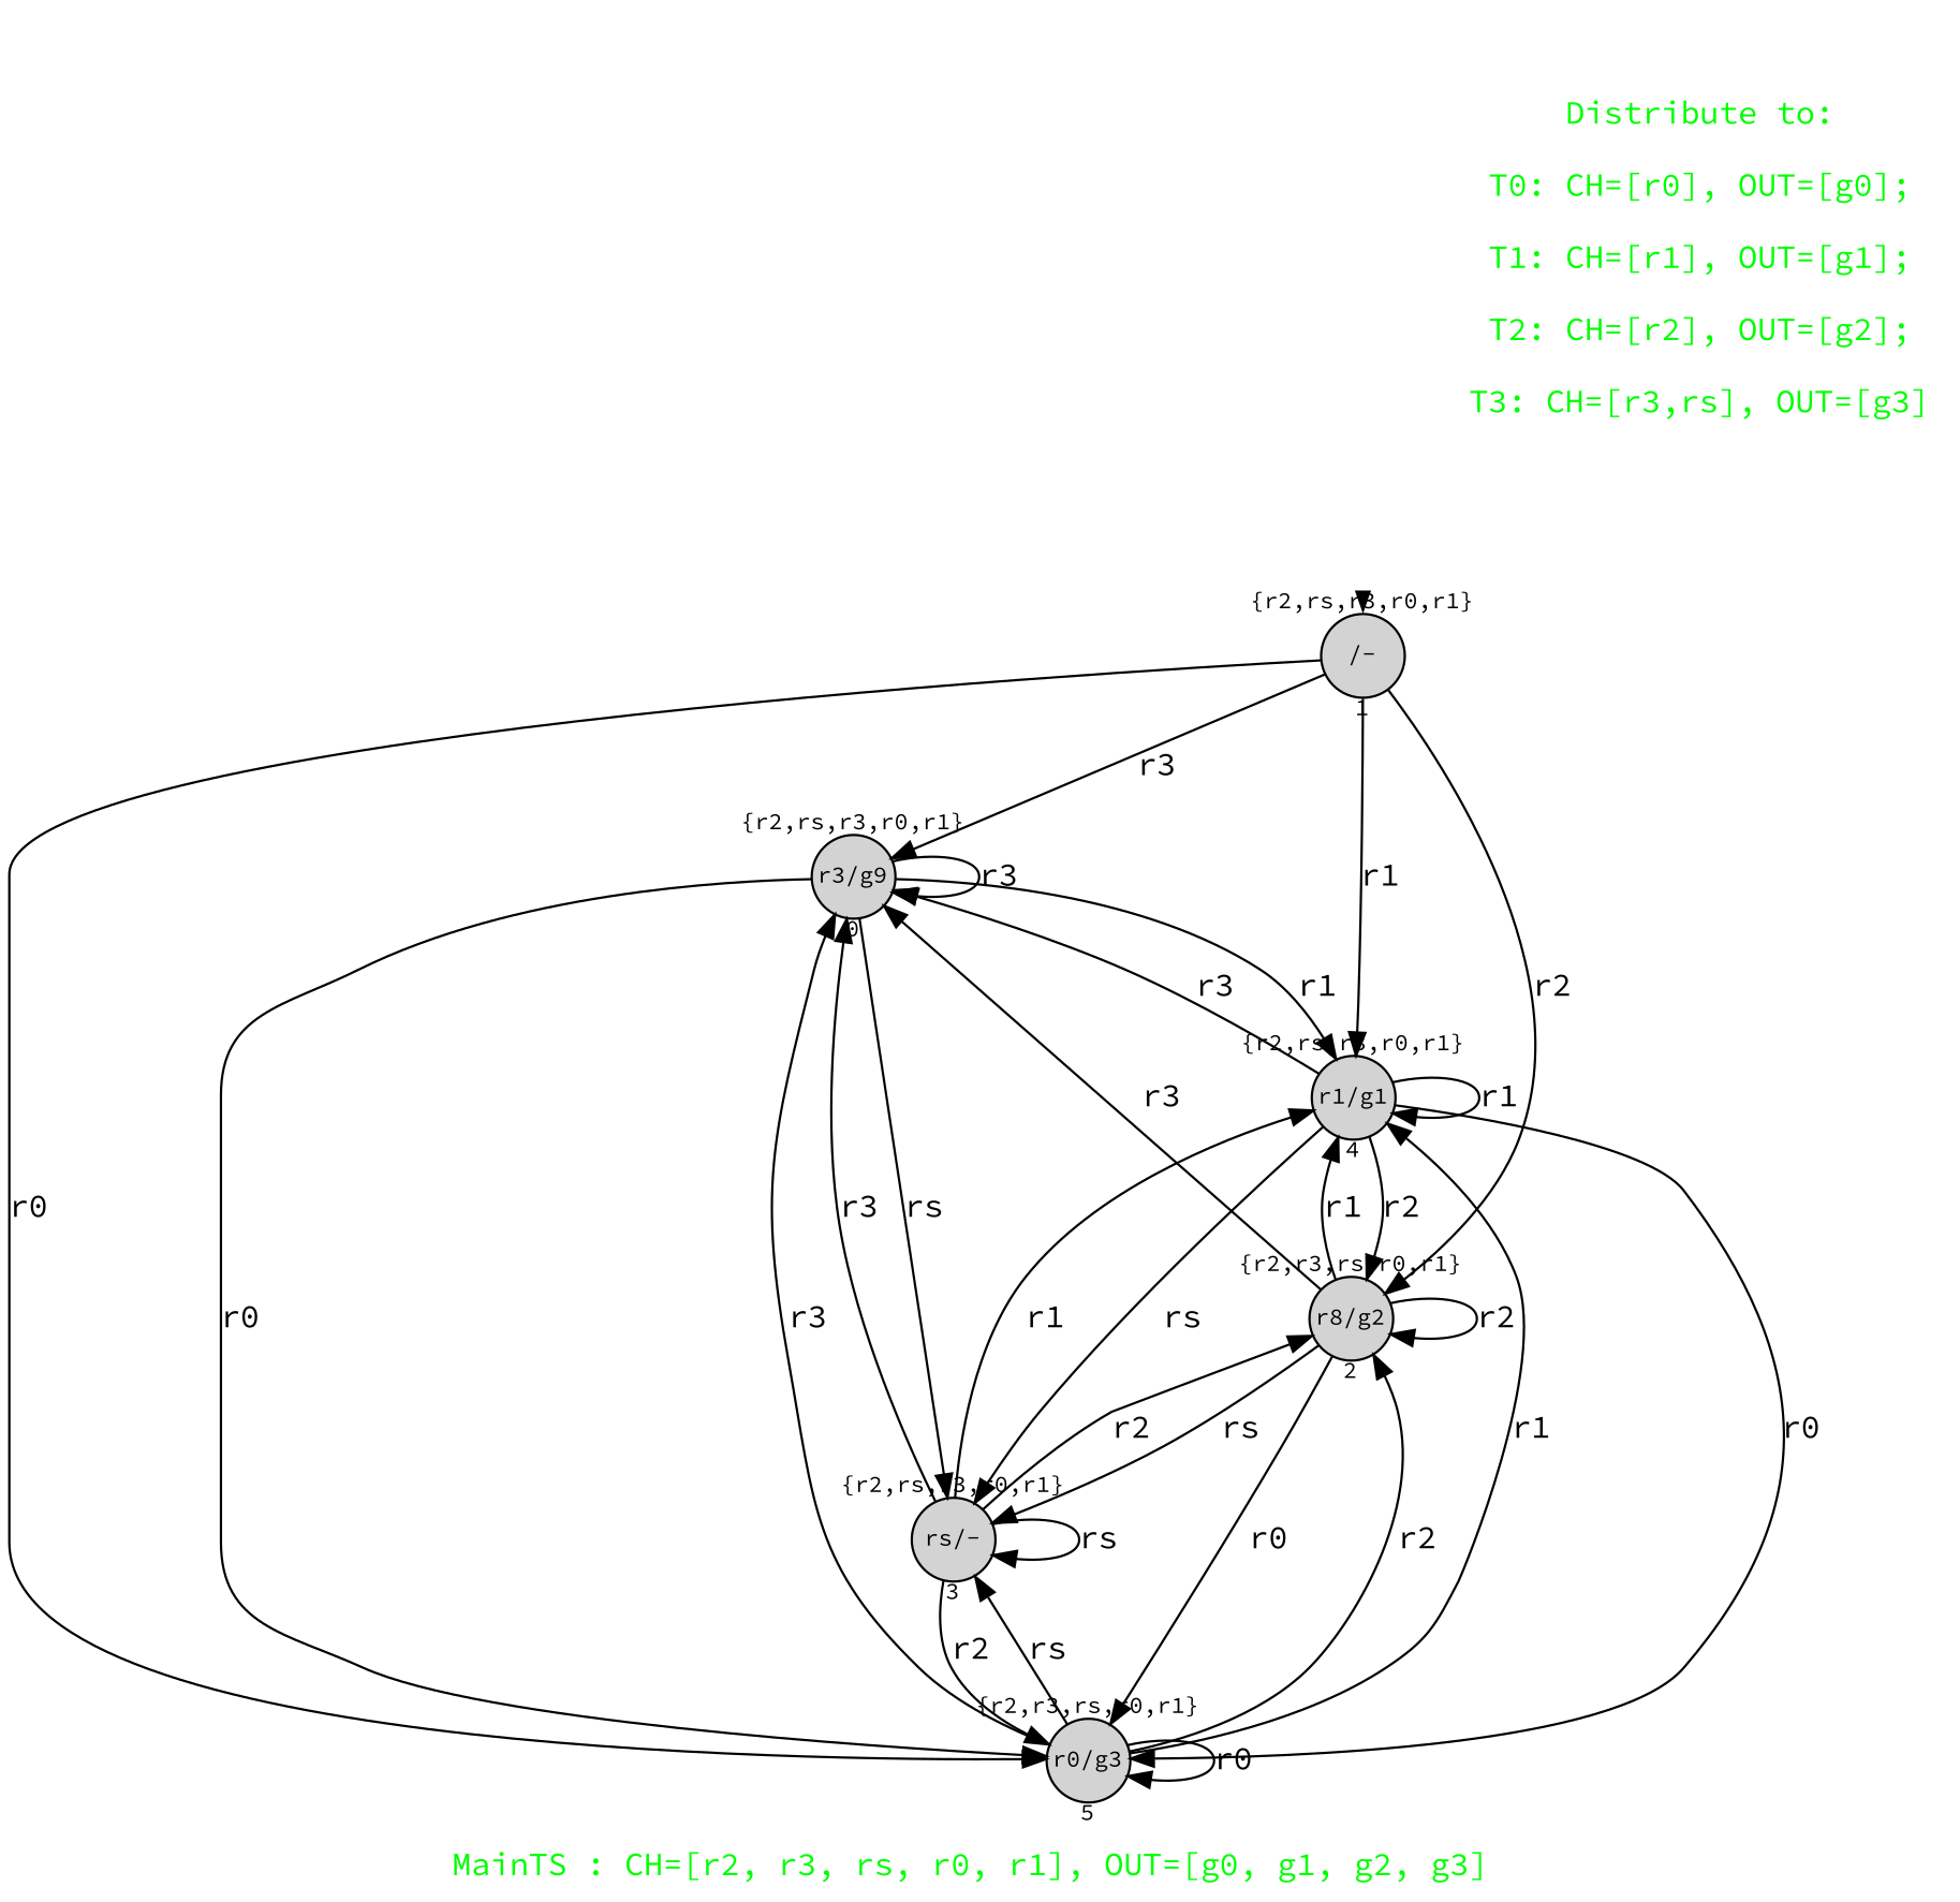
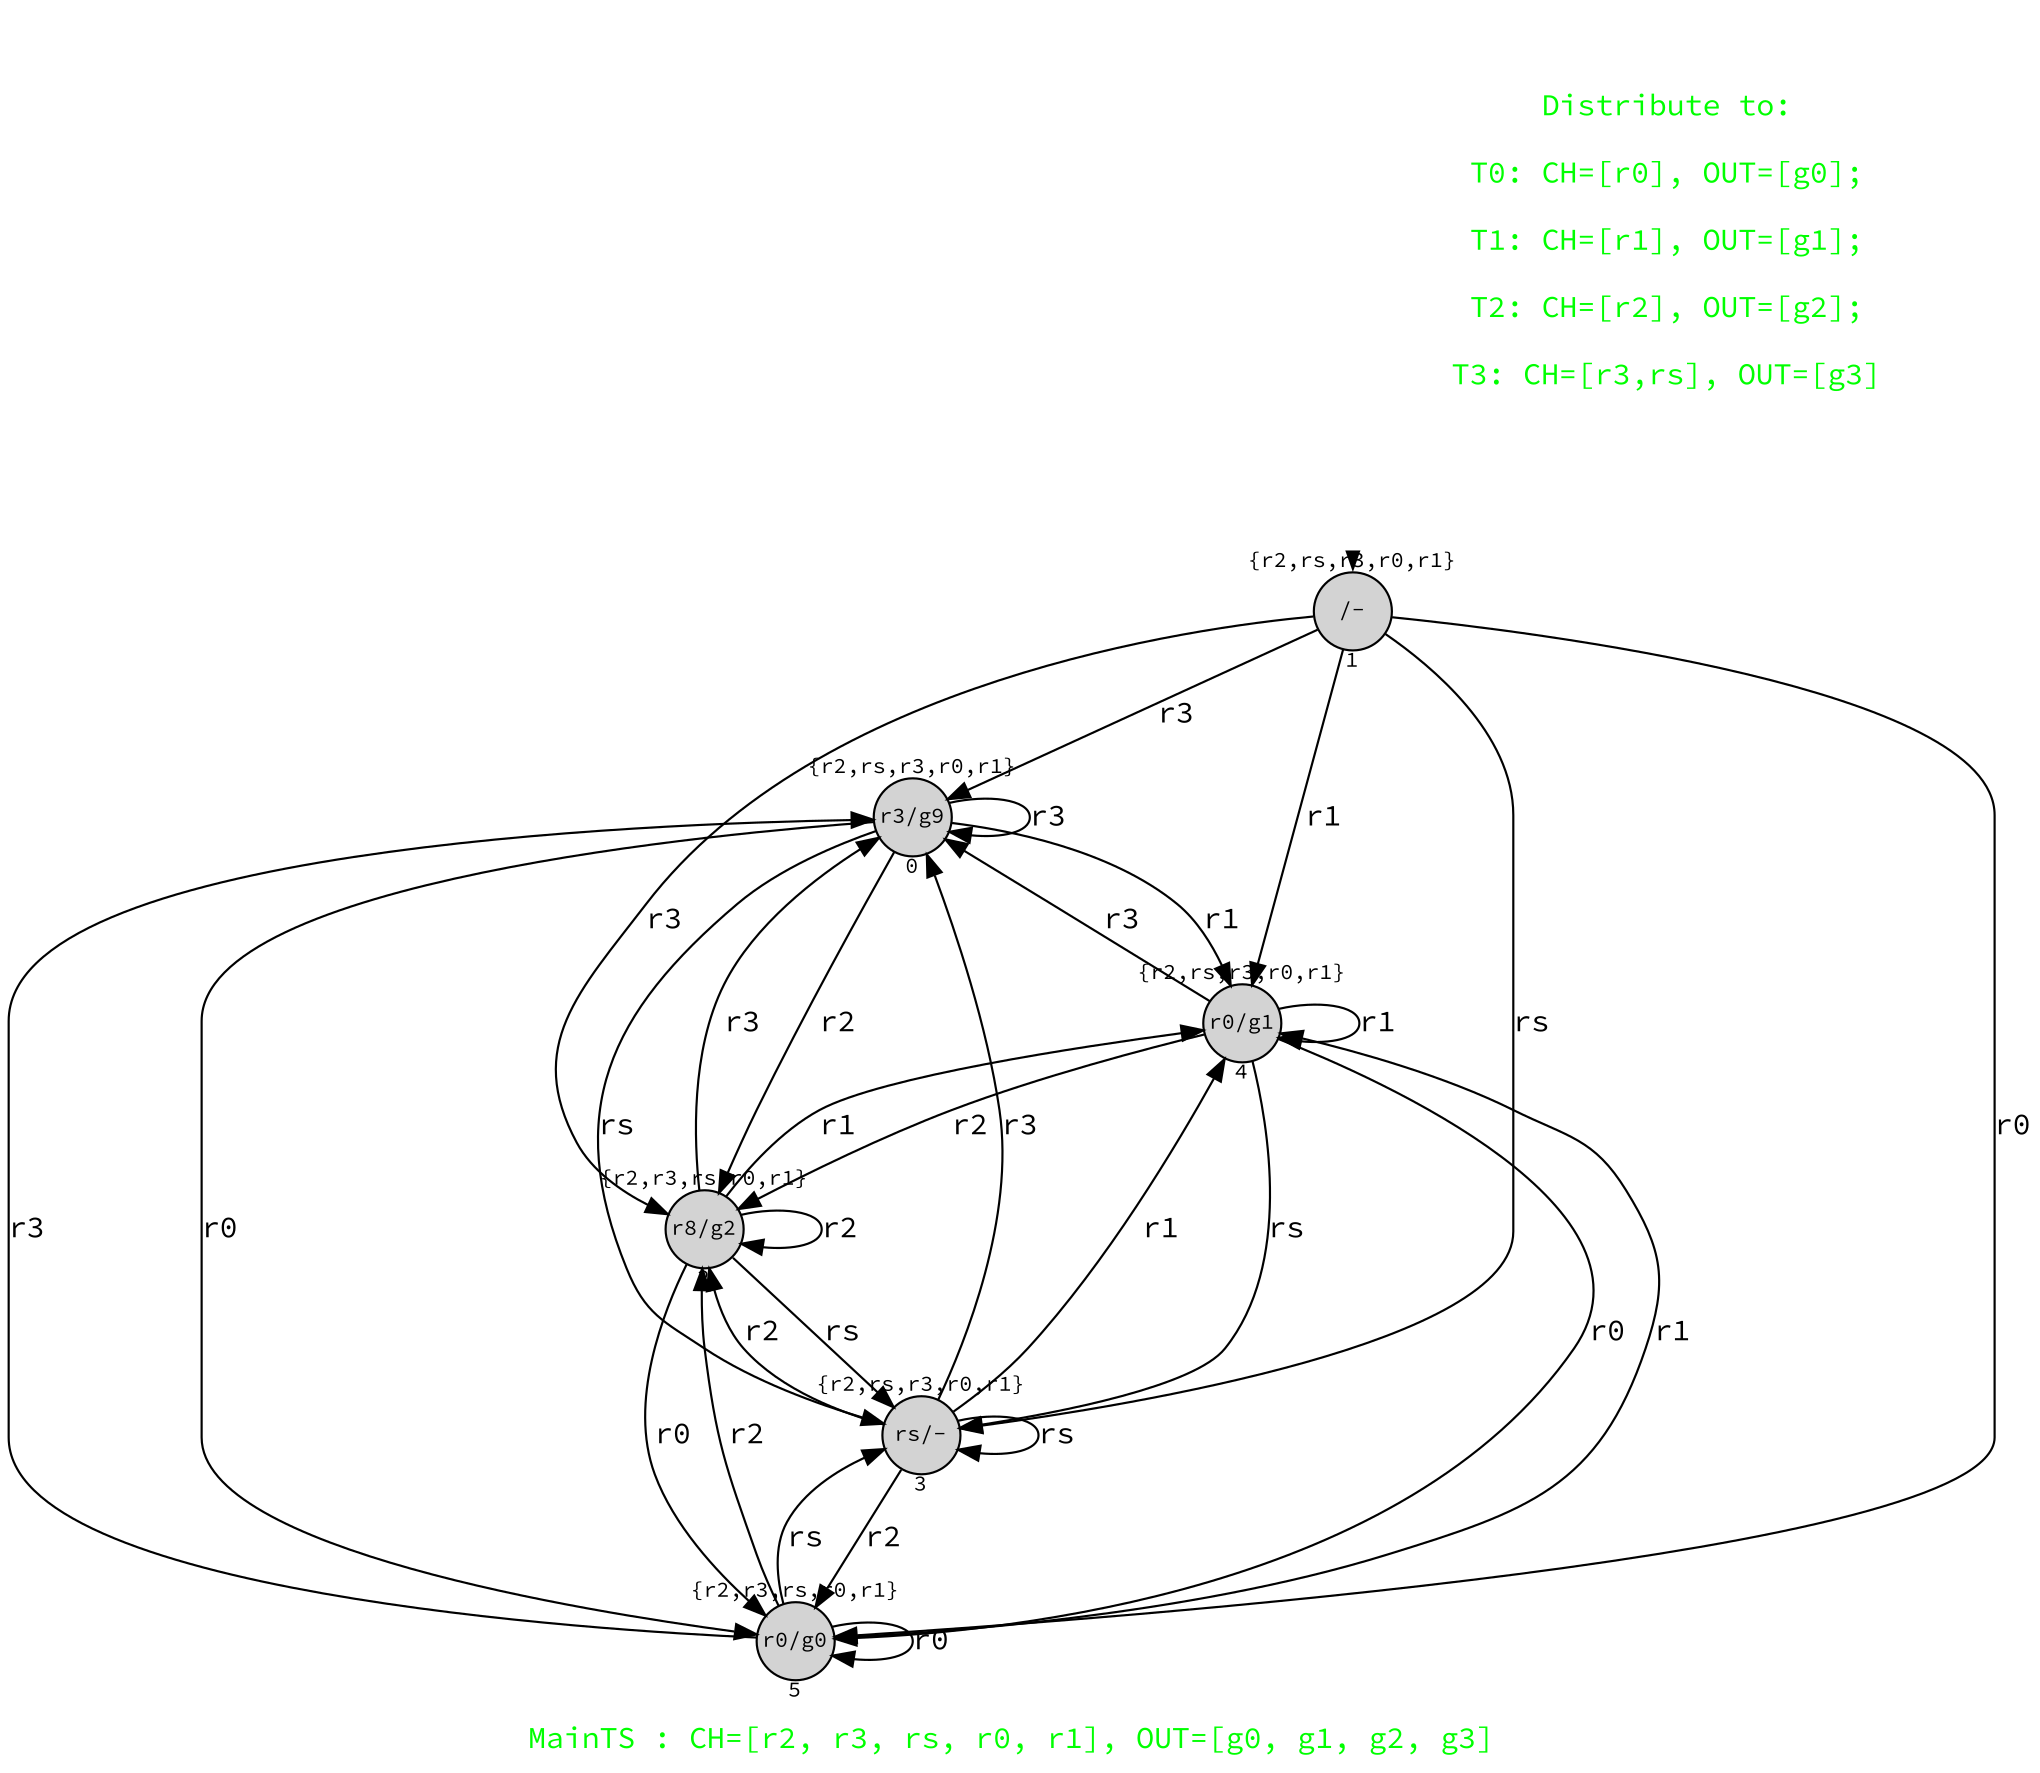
  digraph {
    fontcolor=green
    fontname="Source Code Pro"
    fontsize=14
    label="\nMainTS : CH=[r2, r3, rs, r0, r1], OUT=[g0, g1, g2, g3] "
    nodesep=0.5
    rankdir=R
    ranksep=0.6
    node [fixedsize=true fontname="Source Code Pro" fontsize=10 shape=circle style=filled]
    edge [fontname="Source Code Pro"]
    init [shape=point style=invis]
    n2 [label="{r2,rs,r3,r0,r1}\n\n/-\n\n1"]
    n3 [label="{r2,rs,r3,r0,r1}\n\nr3/g9\n\n0"]
-   n4 [label="{r2,rs,r3,r0,r1}\n\nr1/g1\n\n4"]
-   n5 [label="{r2,r3,rs,r0,r1}\n\nr0/g3\n\n5"]
+   n4 [label="{r2,rs,r3,r0,r1}\n\nr0/g1\n\n4"]
+   n5 [label="{r2,r3,rs,r0,r1}\n\nr0/g0\n\n5"]
    n6 [label="{r2,rs,r3,r0,r1}\n\nrs/-\n\n3"]
    n7 [label="{r2,r3,rs,r0,r1}\n\nr8/g2\n\n2"]
    n8 [fixedsize=false fontcolor=green fontsize=14 label="Distribute to:\n\nT0: CH=[r0], OUT=[g0];\n\nT1: CH=[r1], OUT=[g1];\n\nT2: CH=[r2], OUT=[g2];\n\nT3: CH=[r3,rs], OUT=[g3]" peripheries=0 shape=square style=""]
    init -> n2 [penwidth=0]
    n2 -> n3 [label=r3]
    n2 -> n4 [label=r1]
    n2 -> n5 [label=r0]
-   n2 -> n7 [label=r2]
+   n2 -> n6 [label=rs]
+   n2 -> n7 [label=r3]
    n3 -> n3 [label=r3]
    n3 -> n4 [label=r1]
    n3 -> n5 [label=r0]
    n3 -> n6 [label=rs]
+   n3 -> n7 [label=r2]
    n4 -> n3 [label=r3]
    n4 -> n4 [label=r1]
    n4 -> n5 [label=r0]
    n4 -> n6 [label=rs]
    n4 -> n7 [label=r2]
    n5 -> n3 [label=r3]
    n5 -> n4 [label=r1]
    n5 -> n5 [label=r0]
    n5 -> n6 [label=rs]
    n5 -> n7 [label=r2]
    n6 -> n3 [label=r3]
    n6 -> n4 [label=r1]
    n6 -> n5 [label=r2]
    n6 -> n6 [label=rs]
    n6 -> n7 [label=r2]
    n7 -> n3 [label=r3]
    n7 -> n4 [label=r1]
    n7 -> n5 [label=r0]
    n7 -> n6 [label=rs]
    n7 -> n7 [label=r2]
  }
